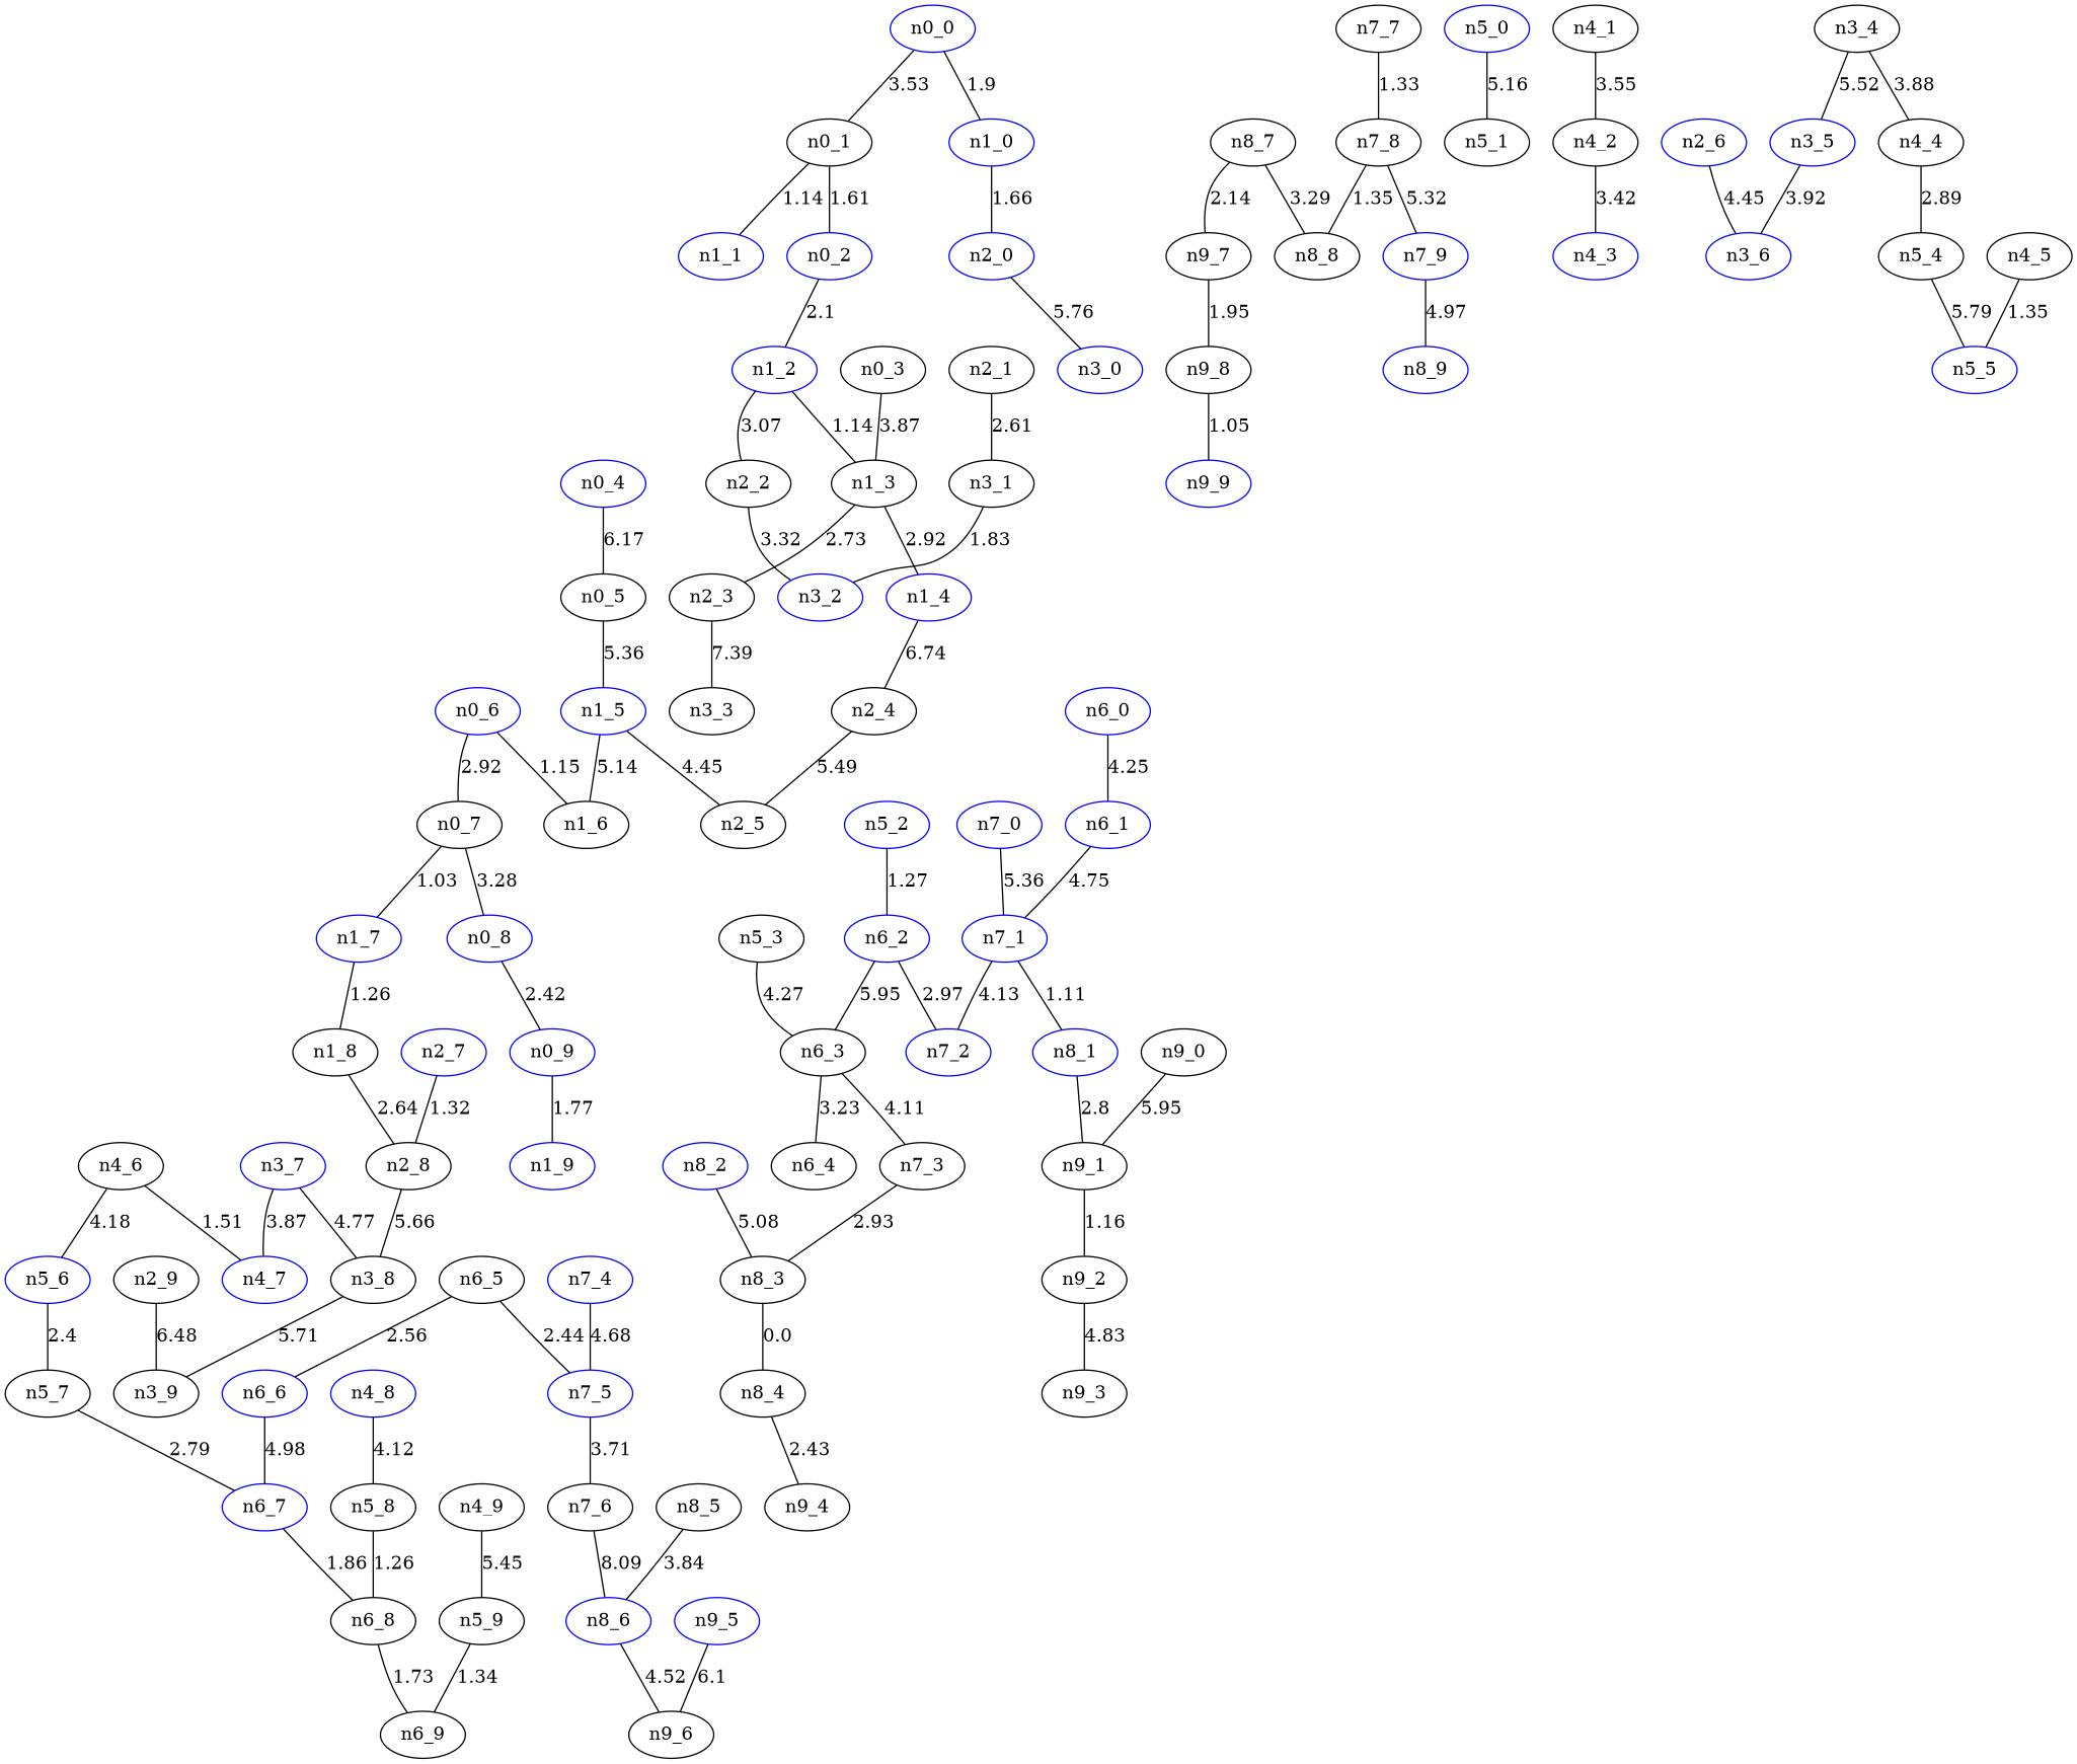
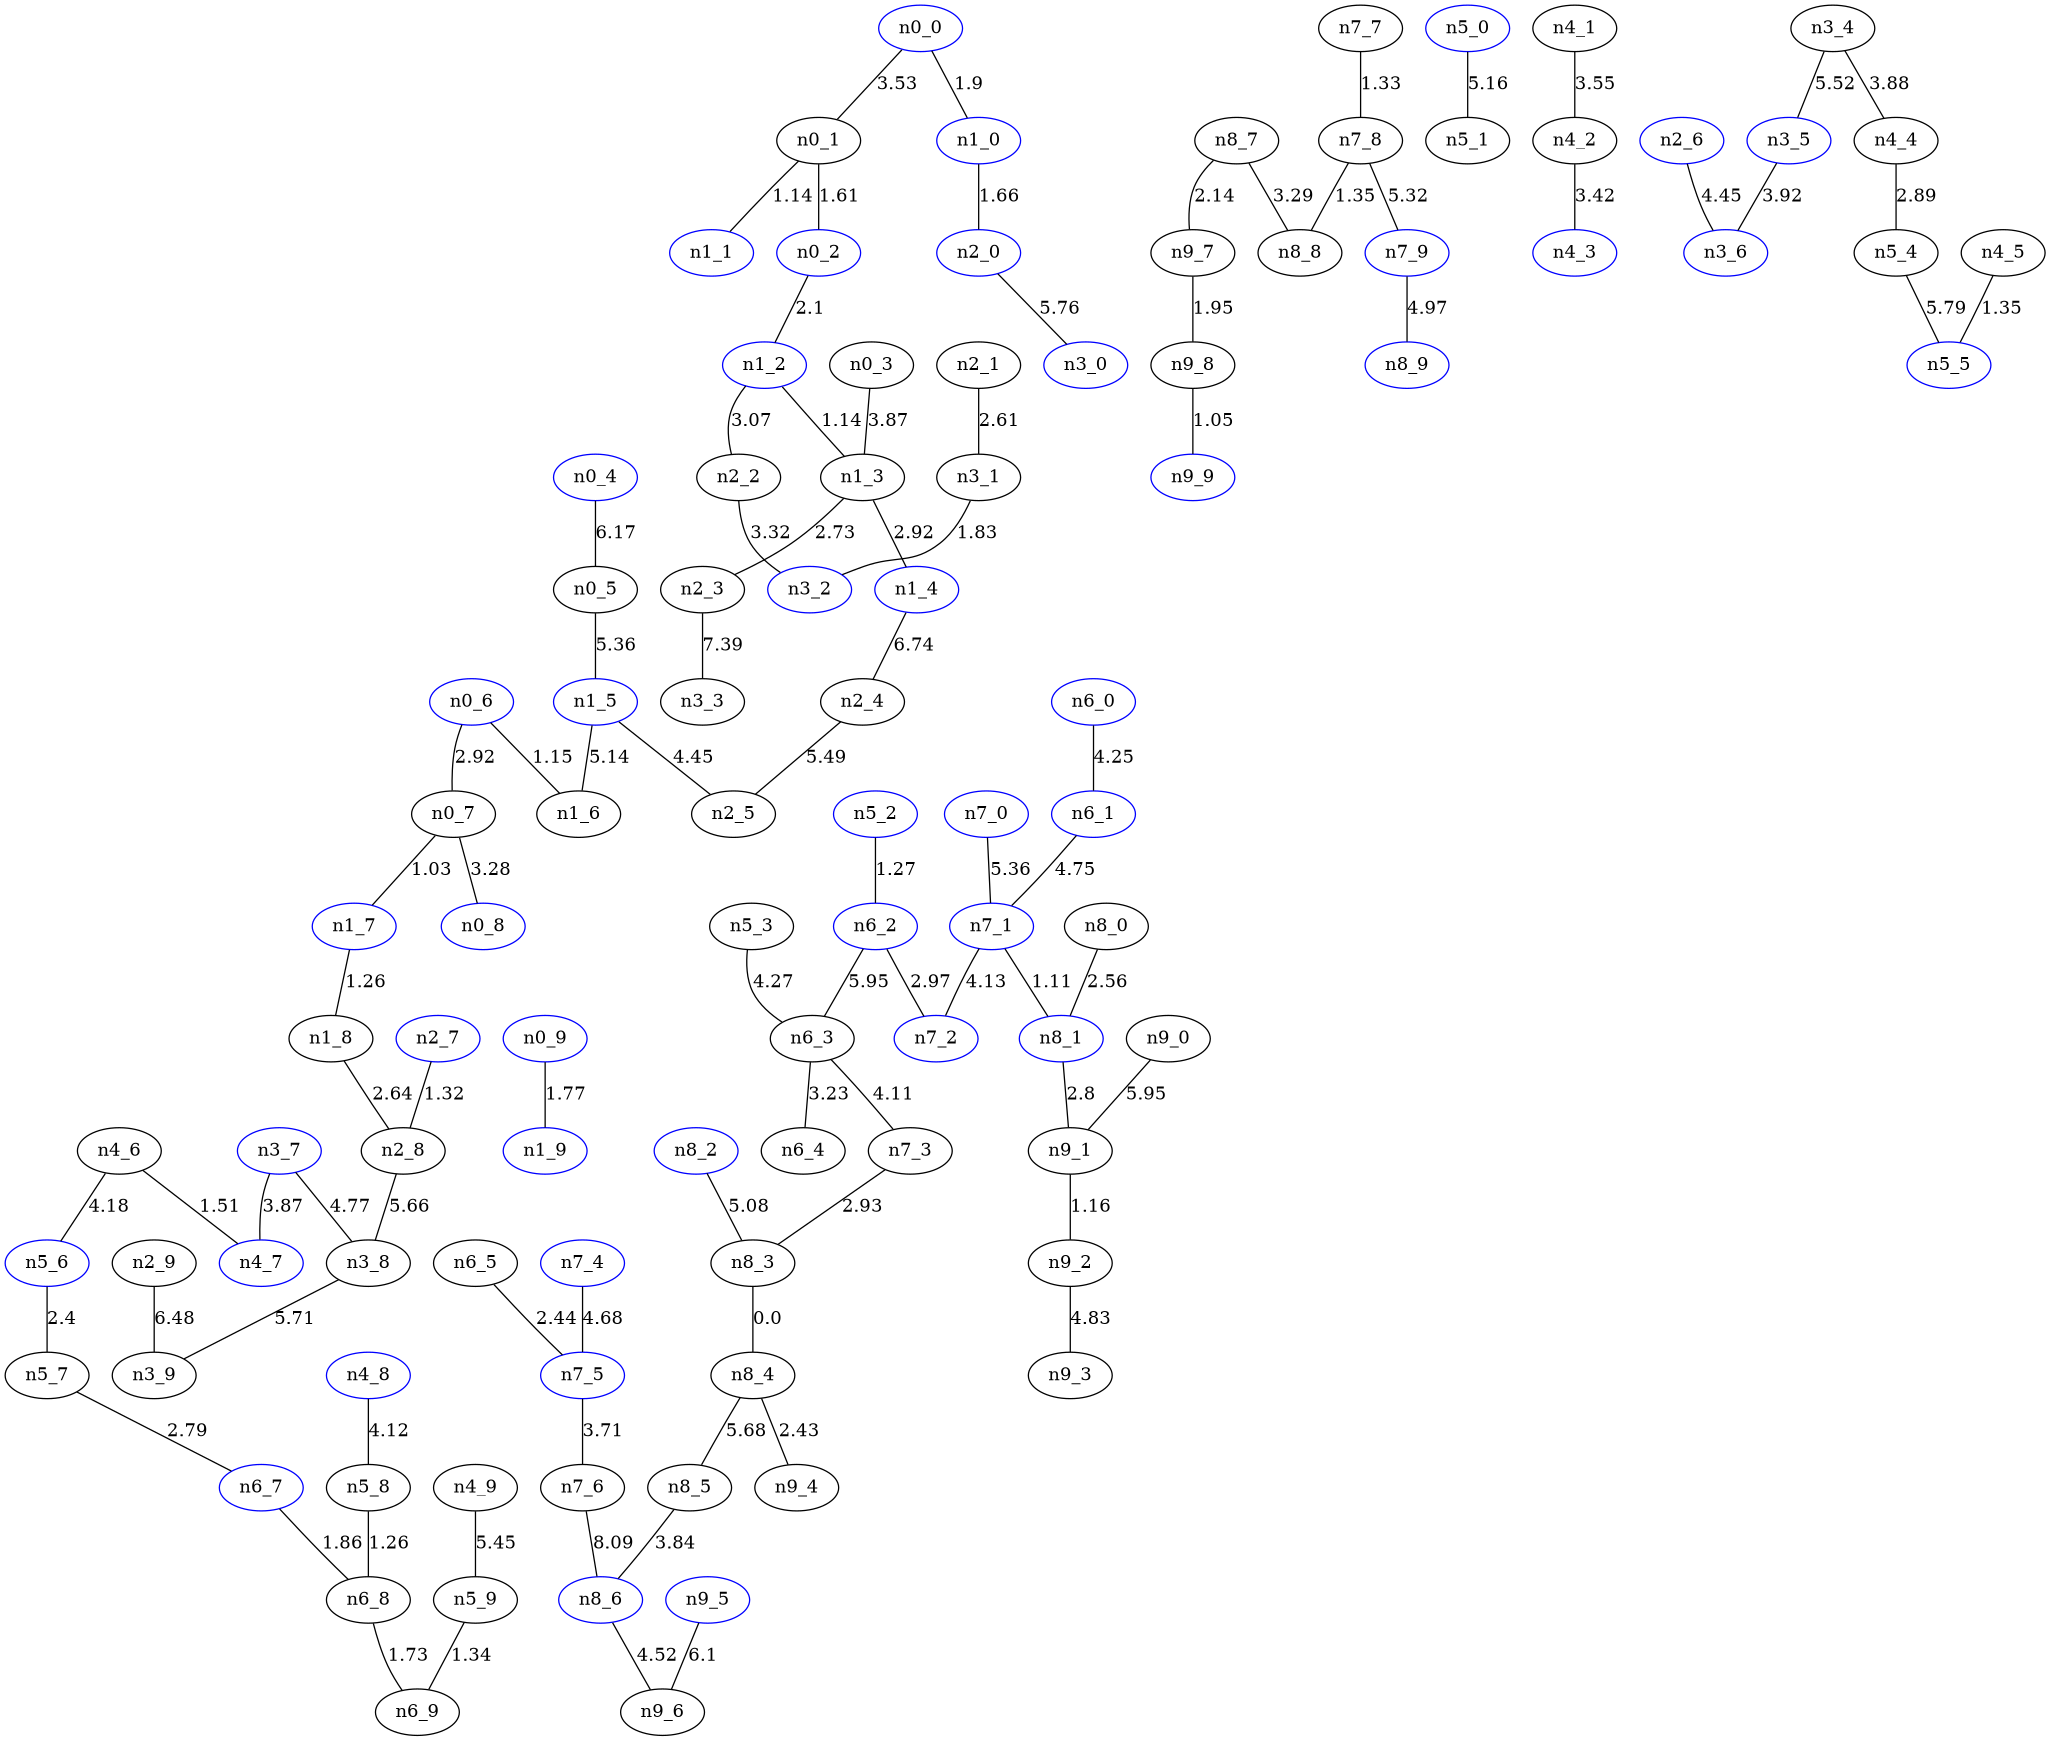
  graph {
    node [color=black]
    n6_7 [color=blue]
    n6_8
    n6_9
    n2_0 [color=blue]
    n3_0 [color=blue]
    n5_9
    n7_9 [color=blue]
    n7_8
    n8_8
    n8_9 [color=blue]
    n5_7
    n8_6 [color=blue]
    n9_6
    n7_1 [color=blue]
    n7_2 [color=blue]
    n8_1 [color=blue]
    n9_1
    n5_0 [color=blue]
    n5_1
    n4_1
    n4_2
    n0_2 [color=blue]
    n0_1
    n1_1 [color=blue]
    n1_2 [color=blue]
    n8_2 [color=blue]
    n8_3
    n8_4
    n1_7 [color=blue]
    n1_8
    n2_8
    n8_5
    n3_5 [color=blue]
    n3_6 [color=blue]
    n3_8
    n5_6 [color=blue]
    n1_3
    n2_2
    n7_0 [color=blue]
    n9_5 [color=blue]
    n6_3
    n7_3
    n6_4
    n3_7 [color=blue]
    n4_7 [color=blue]
    n3_9
    n2_9
    n6_1 [color=blue]
    n3_2 [color=blue]
    n3_1
    n0_4 [color=blue]
    n0_5
    n1_5 [color=blue]
    n0_6 [color=blue]
    n1_6
    n0_7
    n0_8 [color=blue]
    n5_5 [color=blue]
    n4_5
    n5_3
    n2_1
    n8_7
    n9_7
    n9_8
    n4_9
    n2_5
    n9_2
    n9_3
    n7_5 [color=blue]
    n7_6
    n5_8
    n9_4
    n0_0 [color=blue]
    n1_0 [color=blue]
    n4_3 [color=blue]
    n6_0 [color=blue]
    n1_4 [color=blue]
    n2_3
    n2_4
    n3_3
    n0_3
    n7_7
    n4_8 [color=blue]
    n6_5
-   n6_6 [color=blue]
    n5_4
    n0_9 [color=blue]
    n1_9 [color=blue]
    n2_7 [color=blue]
    n5_2 [color=blue]
    n6_2 [color=blue]
    n9_0
+   n8_0
    n3_4
    n4_4
    n7_4 [color=blue]
    n9_9 [color=blue]
    n2_6 [color=blue]
    n4_6
    n6_7 -- n6_8 [label=1.86]
    n6_8 -- n6_9 [label=1.73]
    n2_0 -- n3_0 [label=5.76]
    n5_9 -- n6_9 [label=1.34]
    n7_9 -- n8_9 [label=4.97]
    n7_8 -- n7_9 [label=5.32]
    n7_8 -- n8_8 [label=1.35]
    n5_7 -- n6_7 [label=2.79]
    n8_6 -- n9_6 [label=4.52]
    n7_1 -- n7_2 [label=4.13]
    n7_1 -- n8_1 [label=1.11]
    n8_1 -- n9_1 [label=2.8]
    n9_1 -- n9_2 [label=1.16]
    n5_0 -- n5_1 [label=5.16]
    n4_1 -- n4_2 [label=3.55]
    n4_2 -- n4_3 [label=3.42]
    n0_2 -- n1_2 [label=2.1]
    n0_1 -- n0_2 [label=1.61]
    n0_1 -- n1_1 [label=1.14]
    n1_2 -- n1_3 [label=1.14]
    n1_2 -- n2_2 [label=3.07]
    n8_2 -- n8_3 [label=5.08]
    n8_3 -- n8_4 [label=0.0]
+   n8_4 -- n8_5 [label=5.68]
    n8_4 -- n9_4 [label=2.43]
    n1_7 -- n1_8 [label=1.26]
    n1_8 -- n2_8 [label=2.64]
    n2_8 -- n3_8 [label=5.66]
    n8_5 -- n8_6 [label=3.84]
    n3_5 -- n3_6 [label=3.92]
    n3_8 -- n3_9 [label=5.71]
    n5_6 -- n5_7 [label=2.4]
    n1_3 -- n1_4 [label=2.92]
    n1_3 -- n2_3 [label=2.73]
    n2_2 -- n3_2 [label=3.32]
    n7_0 -- n7_1 [label=5.36]
    n9_5 -- n9_6 [label=6.1]
    n6_3 -- n7_3 [label=4.11]
    n6_3 -- n6_4 [label=3.23]
    n7_3 -- n8_3 [label=2.93]
    n3_7 -- n3_8 [label=4.77]
    n3_7 -- n4_7 [label=3.87]
    n2_9 -- n3_9 [label=6.48]
    n6_1 -- n7_1 [label=4.75]
    n3_1 -- n3_2 [label=1.83]
    n0_4 -- n0_5 [label=6.17]
    n0_5 -- n1_5 [label=5.36]
    n1_5 -- n1_6 [label=5.14]
    n1_5 -- n2_5 [label=4.45]
    n0_6 -- n1_6 [label=1.15]
    n0_6 -- n0_7 [label=2.92]
    n0_7 -- n1_7 [label=1.03]
    n0_7 -- n0_8 [label=3.28]
-   n0_8 -- n0_9 [label=2.42]
    n4_5 -- n5_5 [label=1.35]
    n5_3 -- n6_3 [label=4.27]
    n2_1 -- n3_1 [label=2.61]
    n8_7 -- n8_8 [label=3.29]
    n8_7 -- n9_7 [label=2.14]
    n9_7 -- n9_8 [label=1.95]
    n9_8 -- n9_9 [label=1.05]
    n4_9 -- n5_9 [label=5.45]
    n9_2 -- n9_3 [label=4.83]
    n7_5 -- n7_6 [label=3.71]
    n7_6 -- n8_6 [label=8.09]
    n5_8 -- n6_8 [label=1.26]
    n0_0 -- n0_1 [label=3.53]
    n0_0 -- n1_0 [label=1.9]
    n1_0 -- n2_0 [label=1.66]
    n6_0 -- n6_1 [label=4.25]
    n1_4 -- n2_4 [label=6.74]
    n2_3 -- n3_3 [label=7.39]
    n2_4 -- n2_5 [label=5.49]
    n0_3 -- n1_3 [label=3.87]
    n7_7 -- n7_8 [label=1.33]
    n4_8 -- n5_8 [label=4.12]
    n6_5 -- n7_5 [label=2.44]
-   n6_5 -- n6_6 [label=2.56]
-   n6_6 -- n6_7 [label=4.98]
    n5_4 -- n5_5 [label=5.79]
    n0_9 -- n1_9 [label=1.77]
    n2_7 -- n2_8 [label=1.32]
    n5_2 -- n6_2 [label=1.27]
    n6_2 -- n7_2 [label=2.97]
    n6_2 -- n6_3 [label=5.95]
    n9_0 -- n9_1 [label=5.95]
+   n8_0 -- n8_1 [label=2.56]
    n3_4 -- n3_5 [label=5.52]
    n3_4 -- n4_4 [label=3.88]
    n4_4 -- n5_4 [label=2.89]
    n7_4 -- n7_5 [label=4.68]
    n2_6 -- n3_6 [label=4.45]
    n4_6 -- n5_6 [label=4.18]
    n4_6 -- n4_7 [label=1.51]
  }
